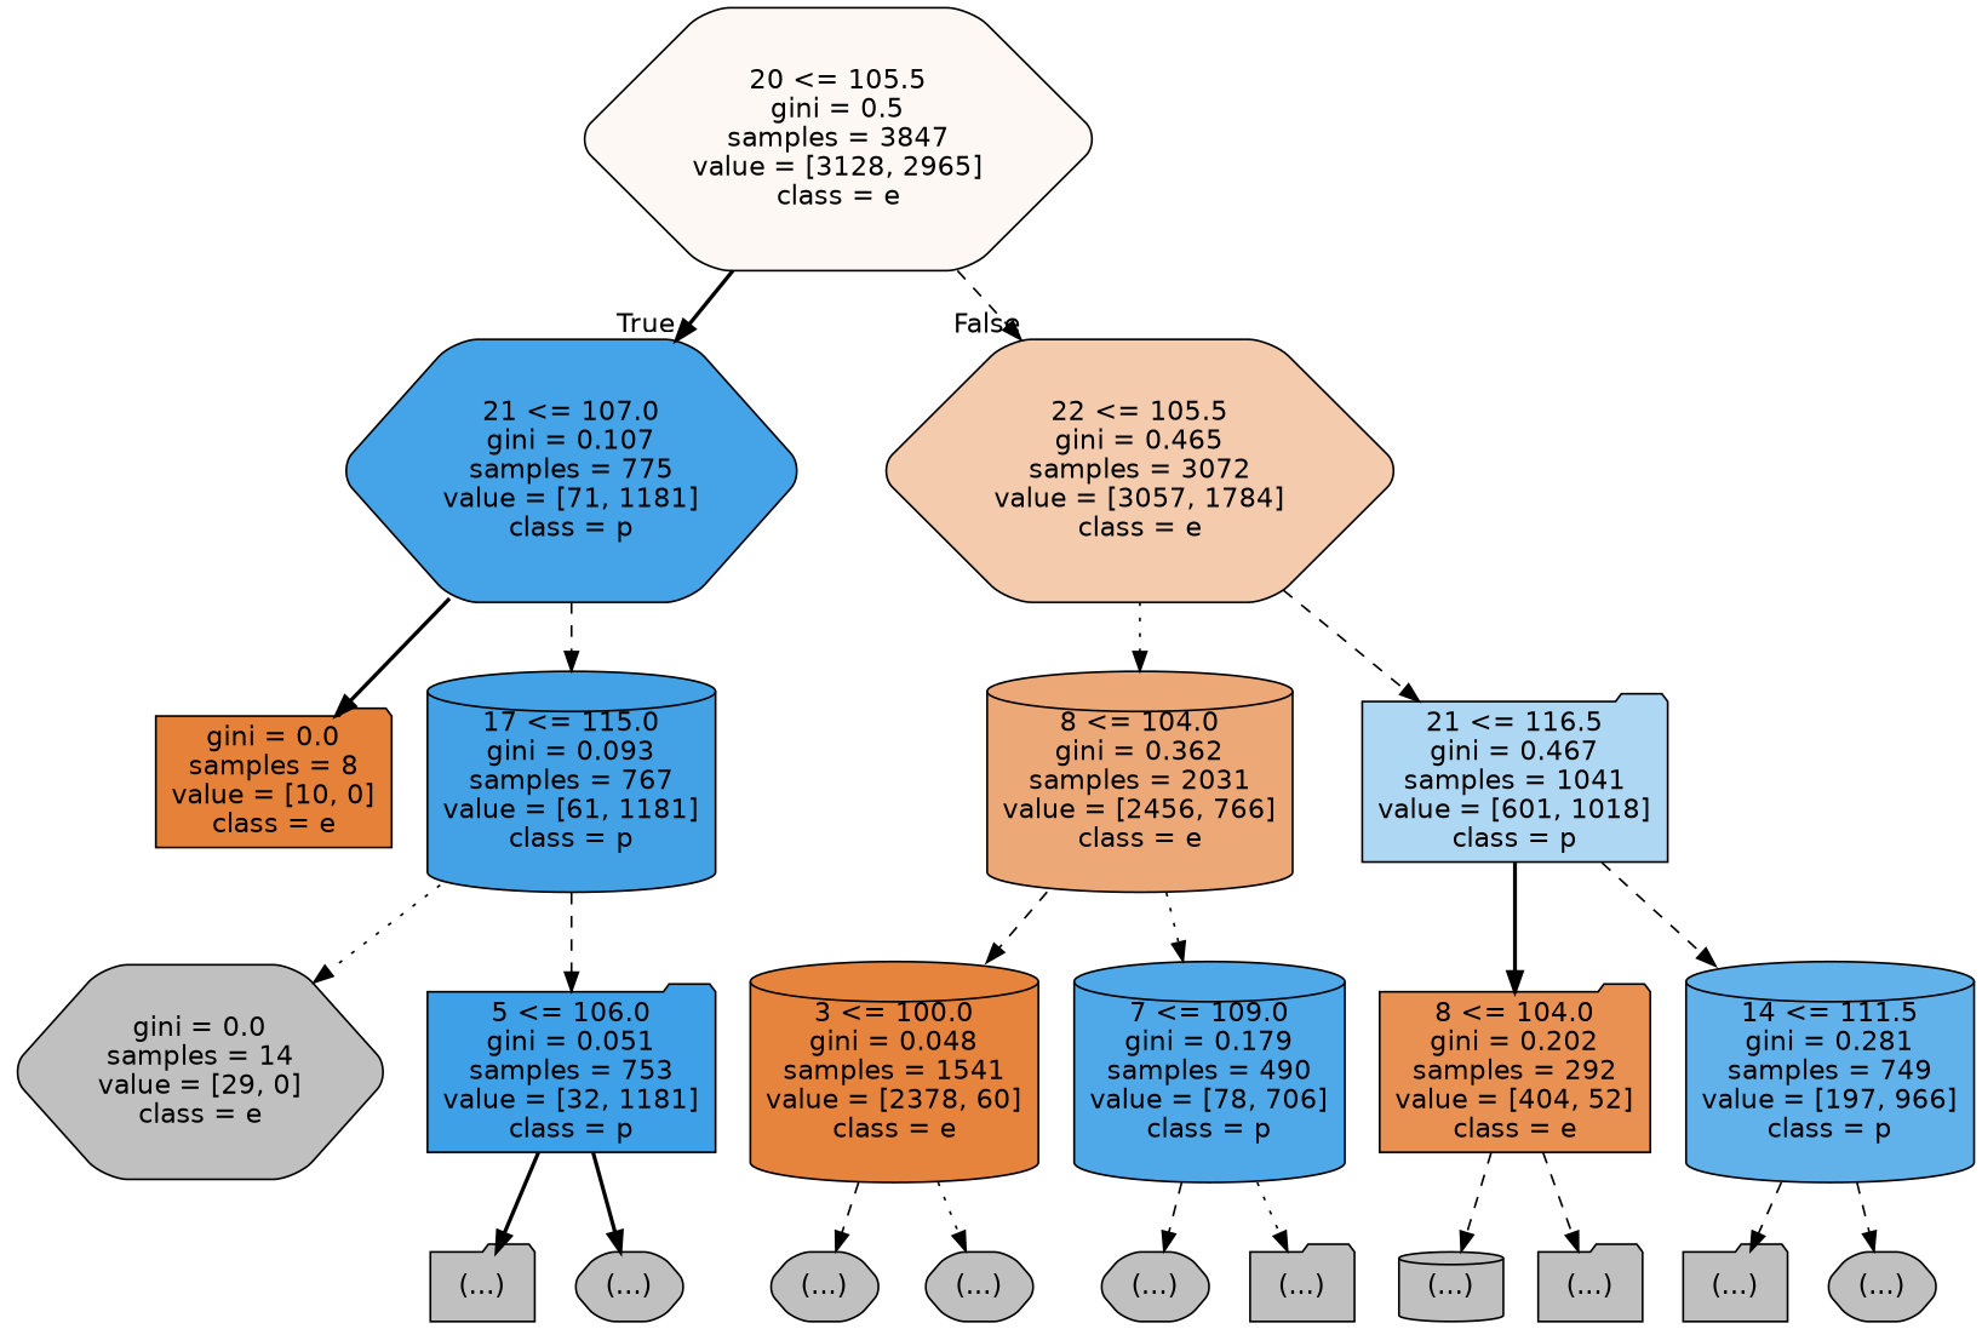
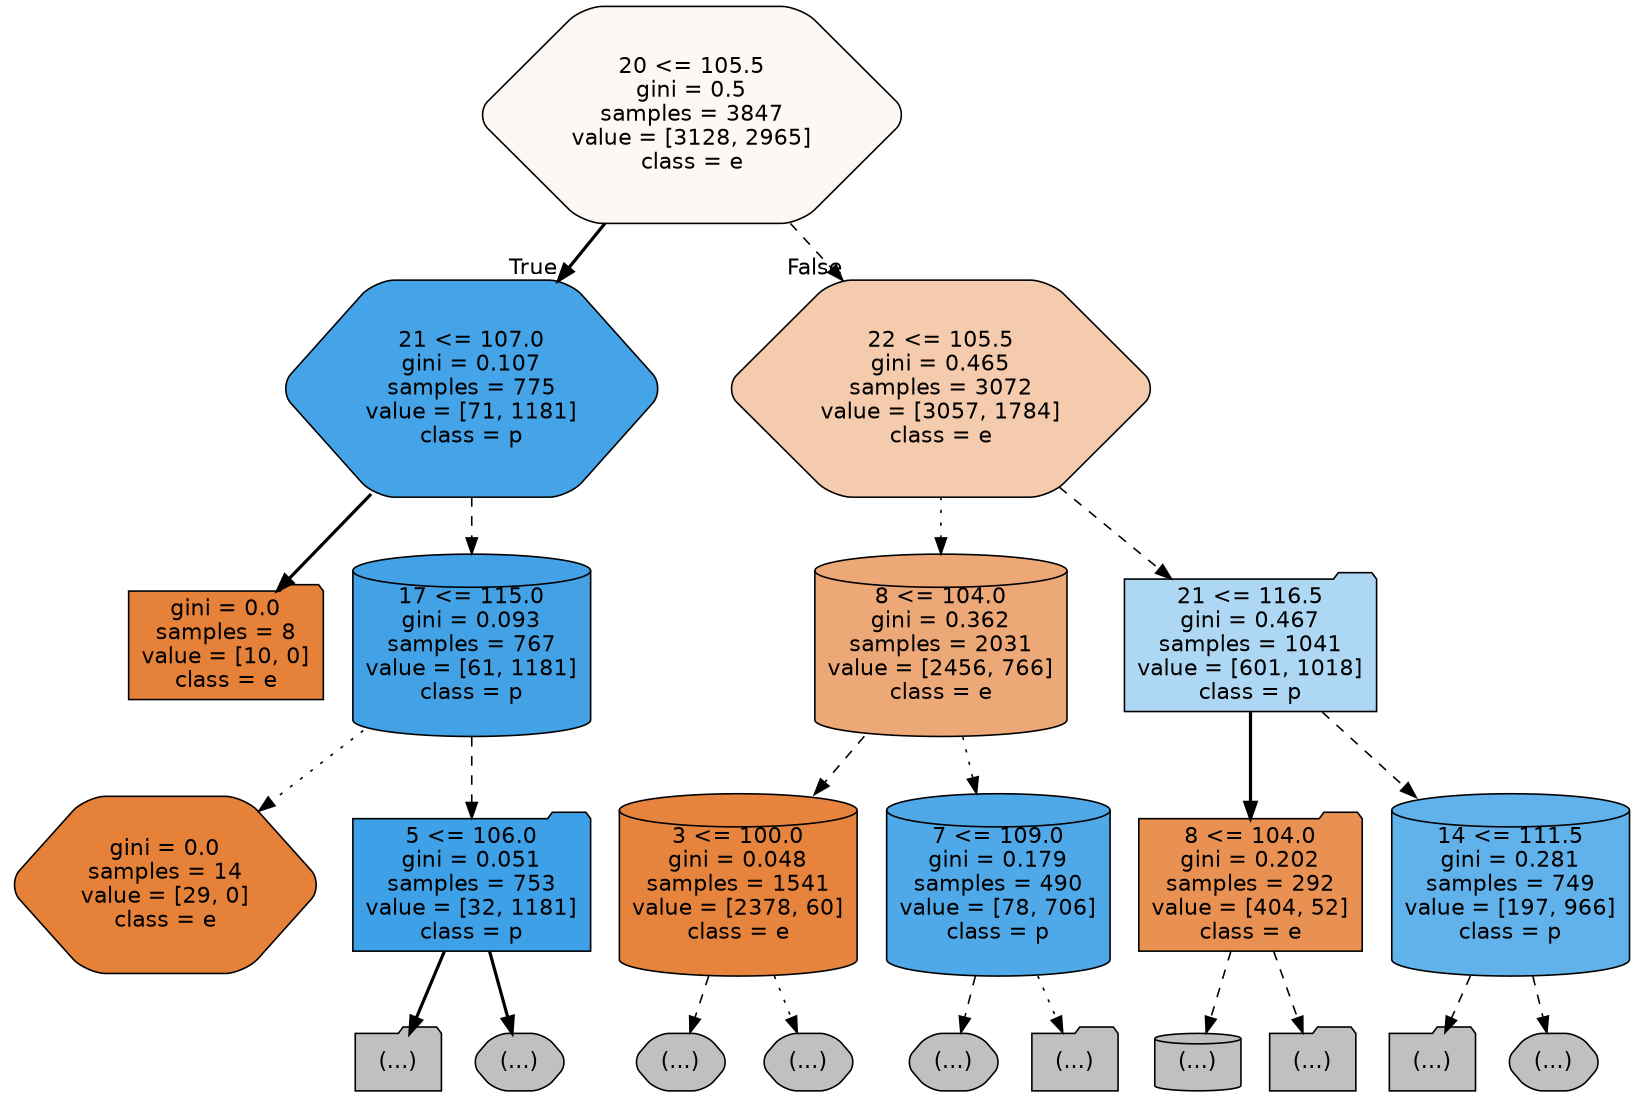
  digraph {
    node [color=black fillcolor="#C0C0C0" fontname=helvetica shape=hexagon style="filled, rounded"]
    edge [fontname=helvetica style=dashed]
    n1 [fillcolor="#fef8f5" label="20 <= 105.5\ngini = 0.5\nsamples = 3847\nvalue = [3128, 2965]\nclass = e"]
    n2 [fillcolor="#45a3e7" label="21 <= 107.0\ngini = 0.107\nsamples = 775\nvalue = [71, 1181]\nclass = p"]
    n3 [fillcolor="#f4cbad" label="22 <= 105.5\ngini = 0.465\nsamples = 3072\nvalue = [3057, 1784]\nclass = e"]
    n4 [fillcolor="#e58139" label="gini = 0.0\nsamples = 8\nvalue = [10, 0]\nclass = e" shape=folder]
    n5 [fillcolor="#43a2e6" label="17 <= 115.0\ngini = 0.093\nsamples = 767\nvalue = [61, 1181]\nclass = p" shape=cylinder]
-   n6 [label="gini = 0.0\nsamples = 14\nvalue = [29, 0]\nclass = e"]
+   n6 [fillcolor="#e58139" label="gini = 0.0\nsamples = 14\nvalue = [29, 0]\nclass = e"]
    n7 [fillcolor="#3ea0e6" label="5 <= 106.0\ngini = 0.051\nsamples = 753\nvalue = [32, 1181]\nclass = p" shape=folder]
    n8 [label="(...)" shape=folder]
    n9 [label="(...)"]
    n10 [fillcolor="#eda877" label="8 <= 104.0\ngini = 0.362\nsamples = 2031\nvalue = [2456, 766]\nclass = e" shape=cylinder]
    n11 [fillcolor="#aed7f4" label="21 <= 116.5\ngini = 0.467\nsamples = 1041\nvalue = [601, 1018]\nclass = p" shape=folder]
    n12 [fillcolor="#e6843e" label="3 <= 100.0\ngini = 0.048\nsamples = 1541\nvalue = [2378, 60]\nclass = e" shape=cylinder]
    n13 [fillcolor="#4fa8e8" label="7 <= 109.0\ngini = 0.179\nsamples = 490\nvalue = [78, 706]\nclass = p" shape=cylinder]
    n14 [label="(...)"]
    n15 [label="(...)"]
    n16 [label="(...)"]
    n17 [label="(...)" shape=folder]
    n18 [fillcolor="#e89152" label="8 <= 104.0\ngini = 0.202\nsamples = 292\nvalue = [404, 52]\nclass = e" shape=folder]
    n19 [fillcolor="#61b1ea" label="14 <= 111.5\ngini = 0.281\nsamples = 749\nvalue = [197, 966]\nclass = p" shape=cylinder]
    n20 [label="(...)" shape=cylinder]
    n21 [label="(...)" shape=folder]
    n22 [label="(...)" shape=folder]
    n23 [label="(...)"]
    n1 -> n2 [headlabel=True labelangle=45 labeldistance=2.5 style=bold]
    n1 -> n3 [headlabel=False labelangle=-45 labeldistance=2.5]
    n2 -> n4 [style=bold]
    n2 -> n5
    n3 -> n10 [style=dotted]
    n3 -> n11
    n5 -> n6 [style=dotted]
    n5 -> n7
    n7 -> n8 [style=bold]
    n7 -> n9 [style=bold]
    n10 -> n12
    n10 -> n13 [style=dotted]
    n11 -> n18 [style=bold]
    n11 -> n19
    n12 -> n14
    n12 -> n15 [style=dotted]
    n13 -> n16
    n13 -> n17 [style=dotted]
    n18 -> n20
    n18 -> n21
    n19 -> n22
    n19 -> n23
  }
